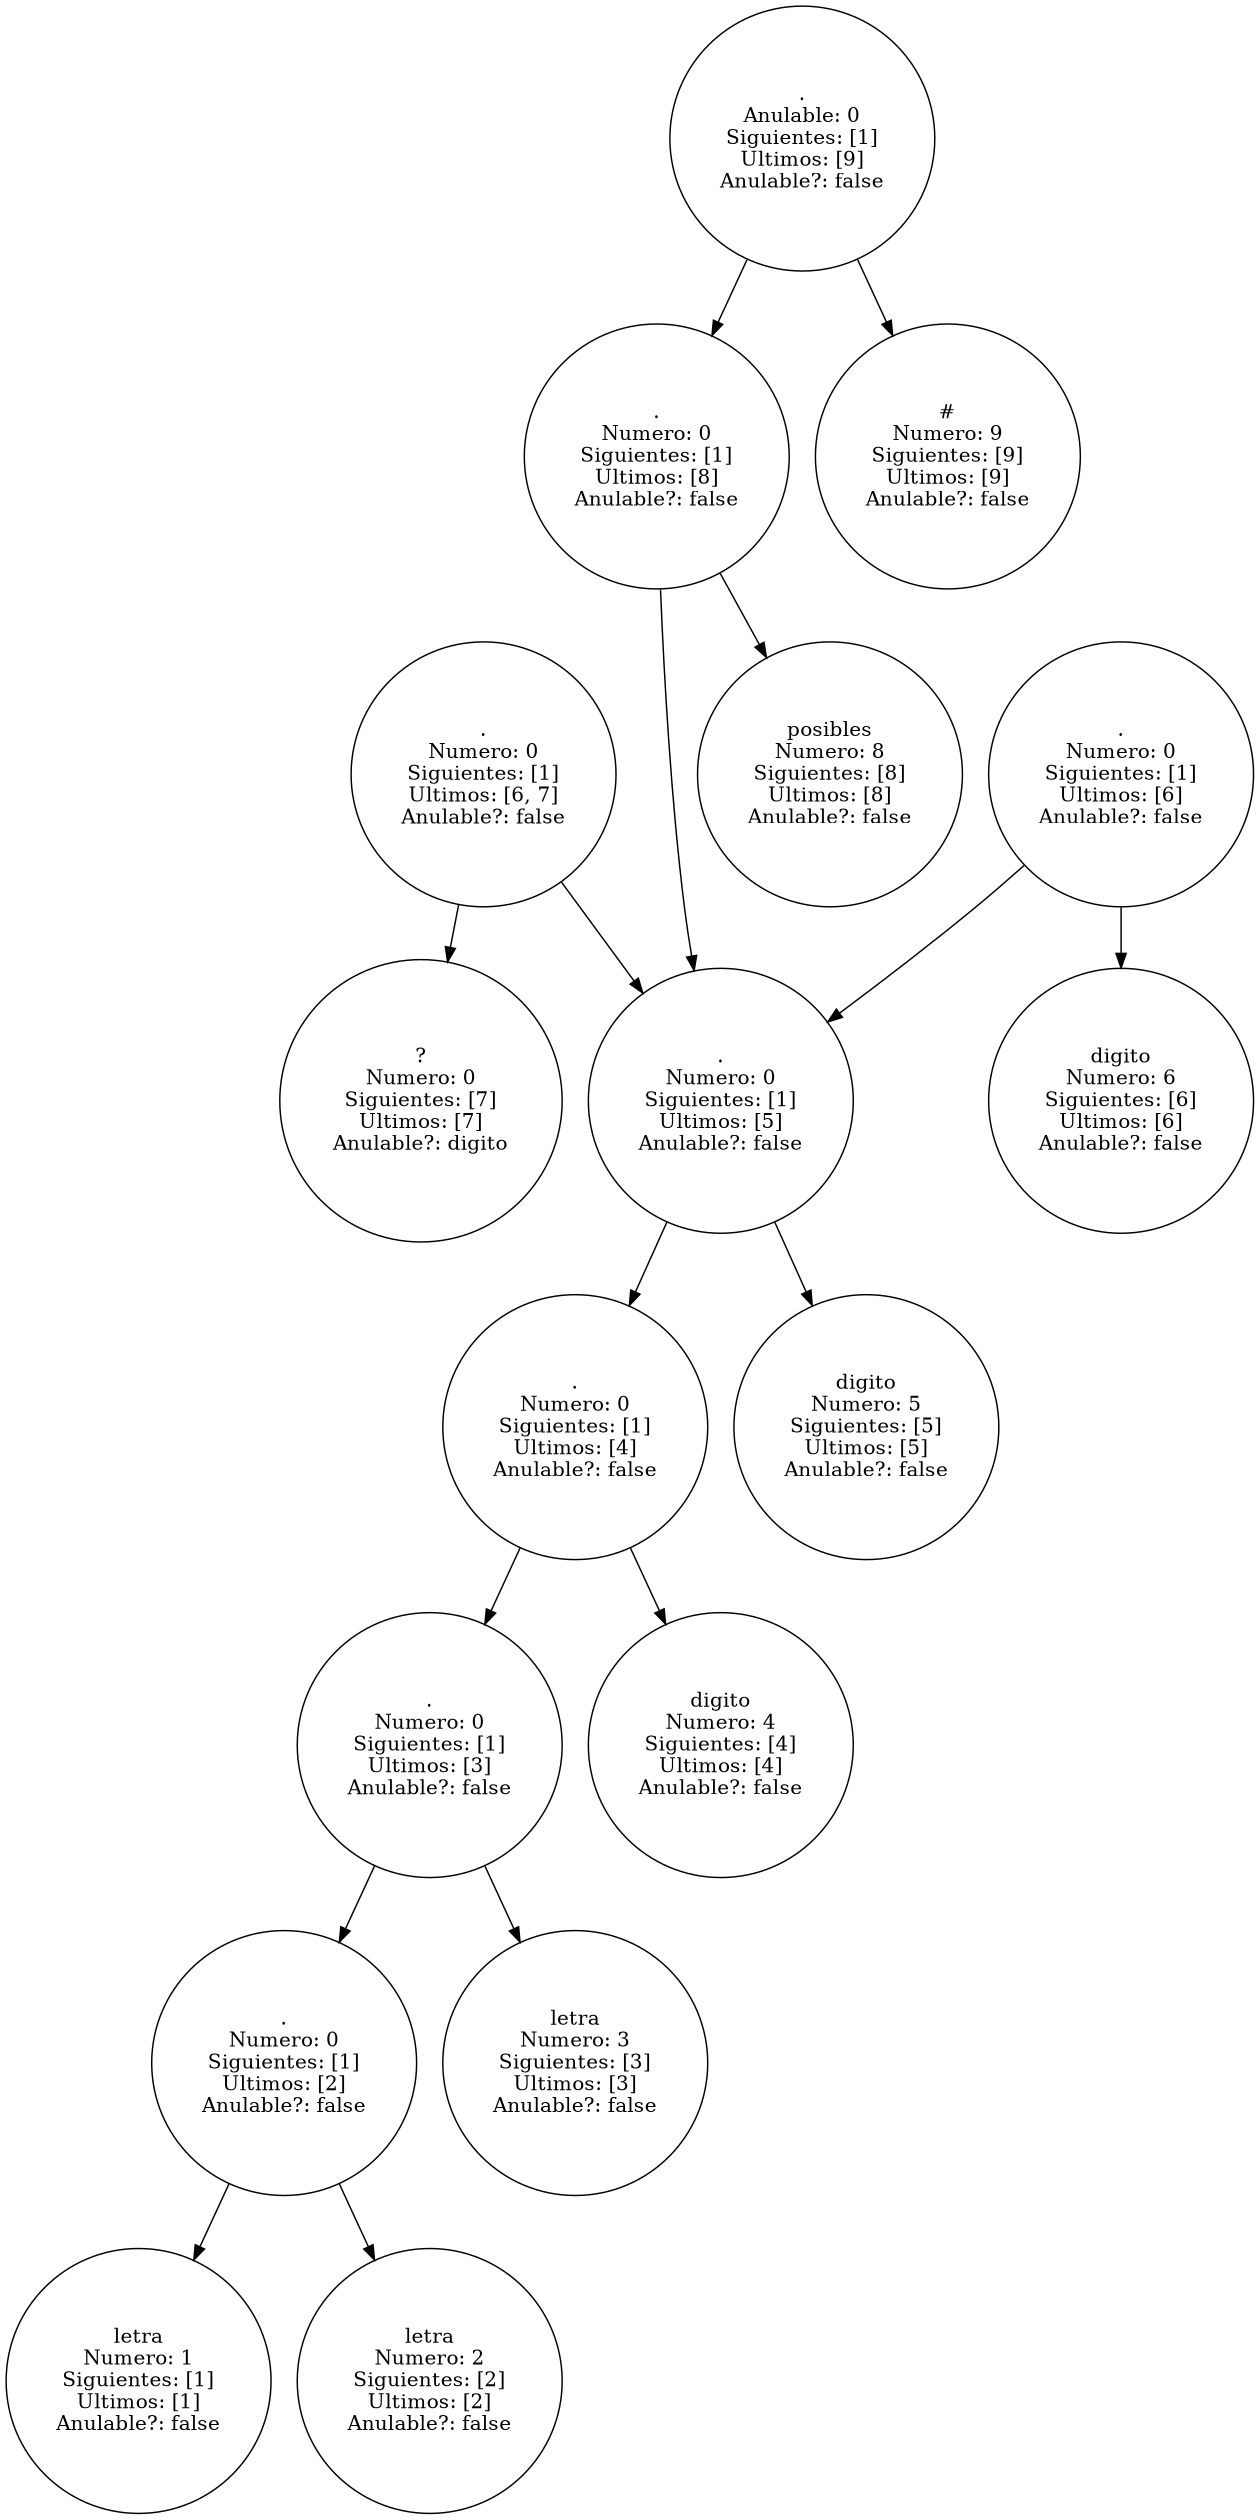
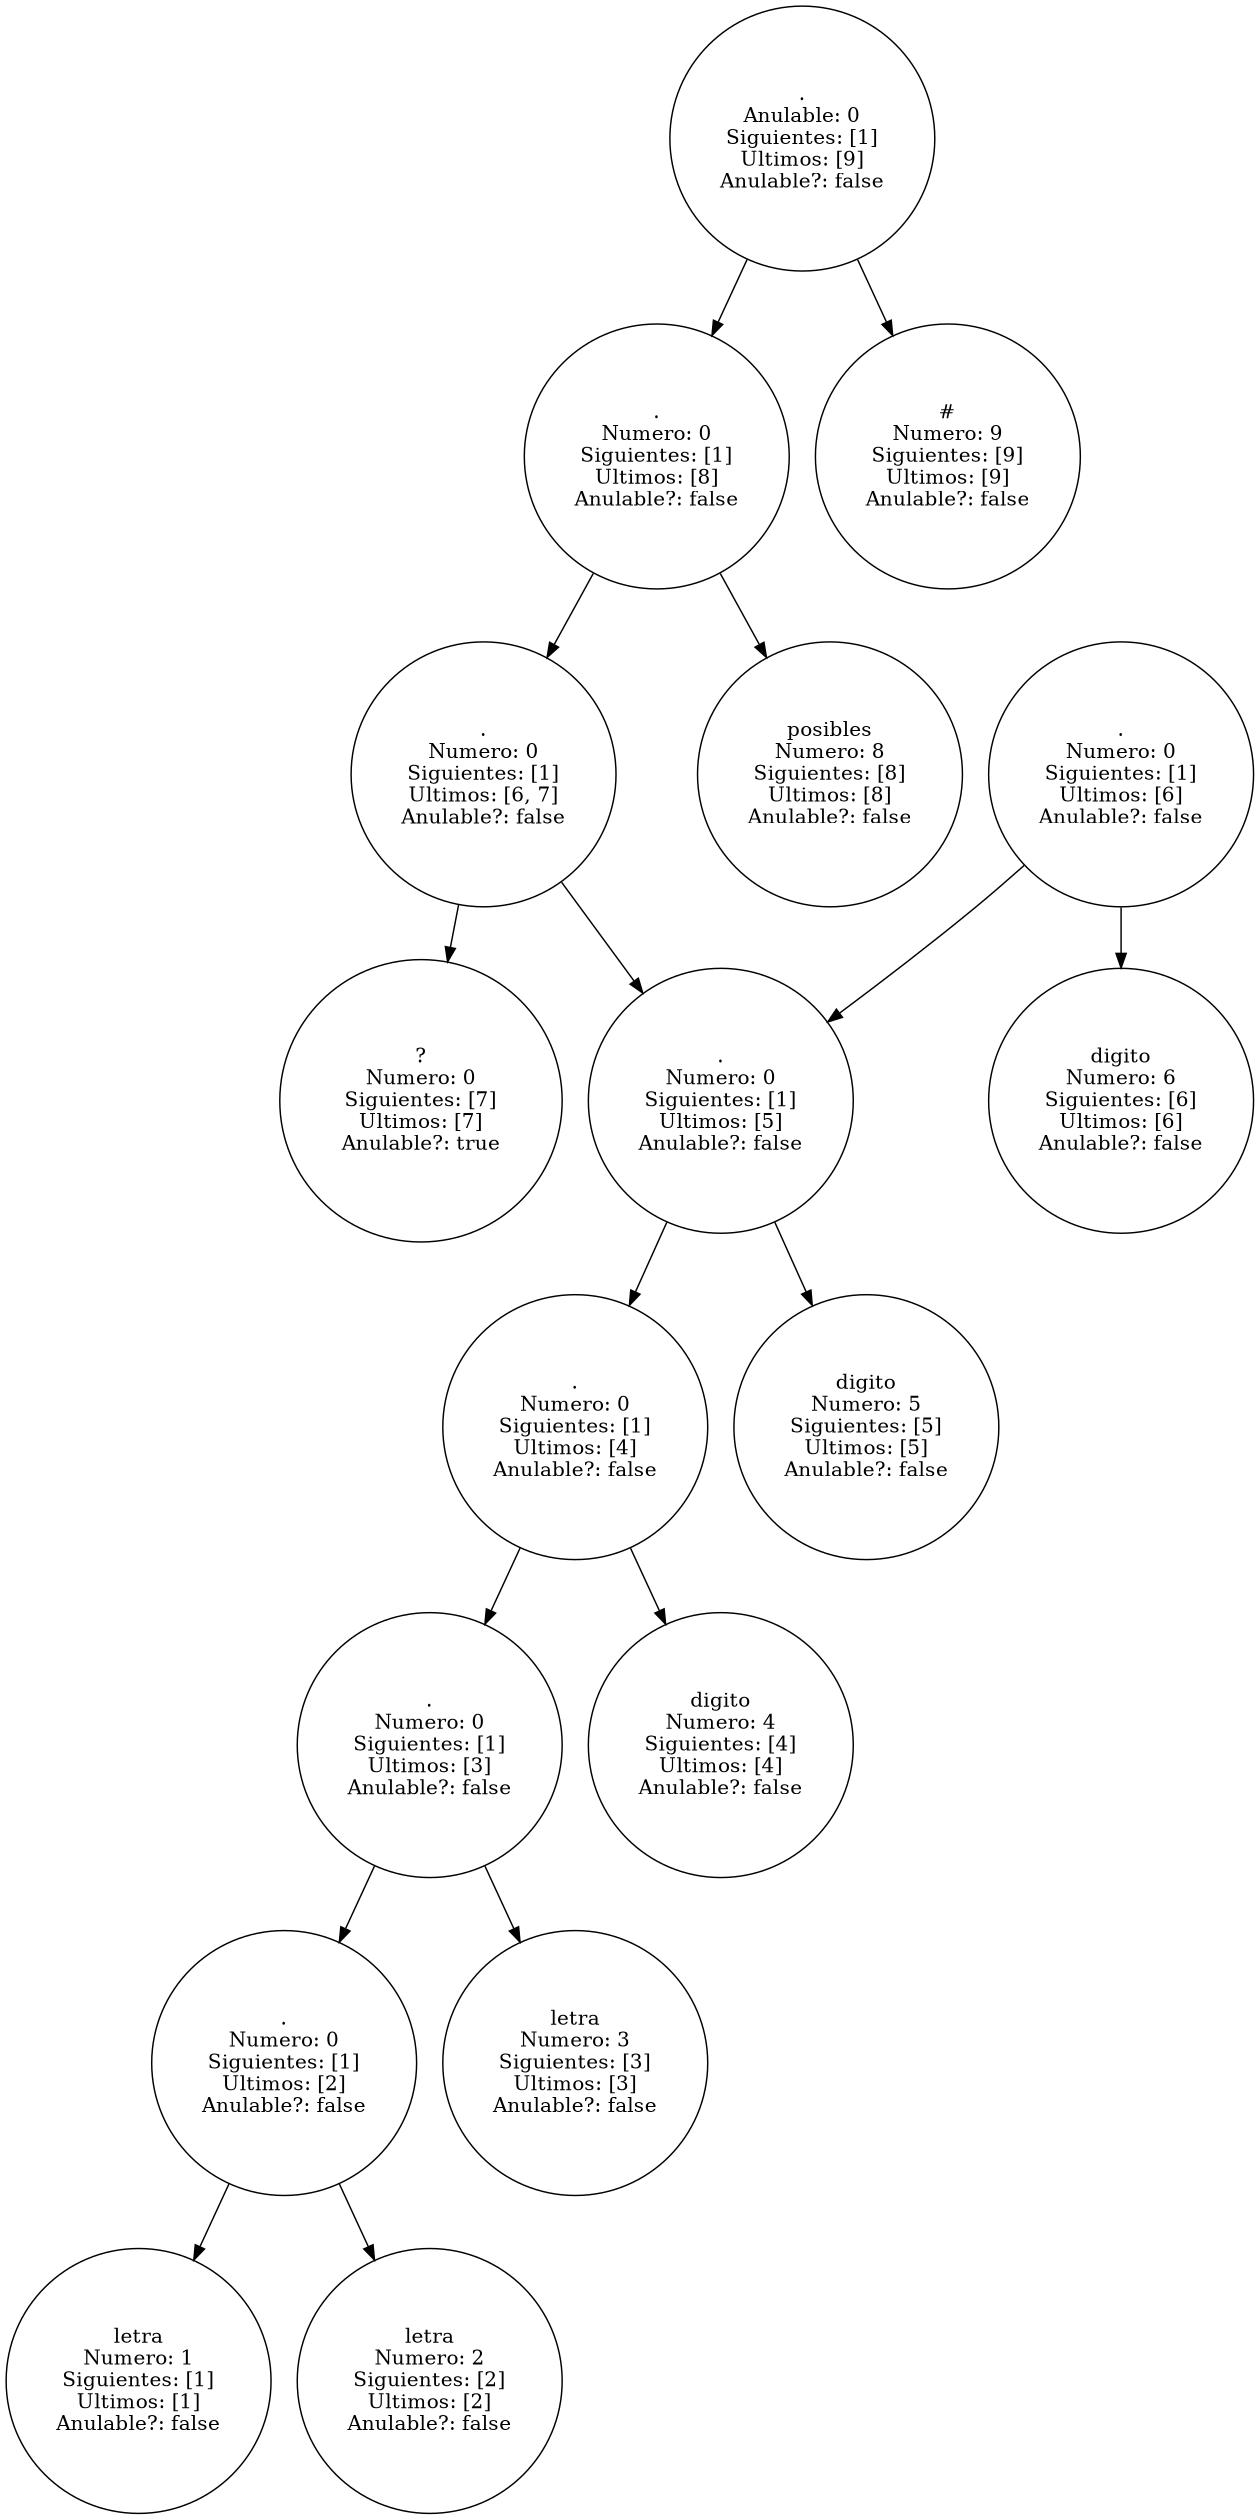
  digraph {
    node [shape=circle]
    n1 [label="letra\nNumero: 1\nSiguientes: [1]\nUltimos: [1]\nAnulable?: false"]
    n2 [label=".\nNumero: 0\nSiguientes: [1]\nUltimos: [2]\nAnulable?: false"]
    n3 [label="letra\nNumero: 2\nSiguientes: [2]\nUltimos: [2]\nAnulable?: false"]
    n4 [label=".\nNumero: 0\nSiguientes: [1]\nUltimos: [3]\nAnulable?: false"]
    n5 [label="letra\nNumero: 3\nSiguientes: [3]\nUltimos: [3]\nAnulable?: false"]
    n6 [label=".\nNumero: 0\nSiguientes: [1]\nUltimos: [4]\nAnulable?: false"]
    n7 [label="digito\nNumero: 4\nSiguientes: [4]\nUltimos: [4]\nAnulable?: false"]
    n8 [label=".\nNumero: 0\nSiguientes: [1]\nUltimos: [5]\nAnulable?: false"]
    n9 [label="digito\nNumero: 5\nSiguientes: [5]\nUltimos: [5]\nAnulable?: false"]
    n10 [label=".\nNumero: 0\nSiguientes: [1]\nUltimos: [6]\nAnulable?: false"]
    n11 [label="digito\nNumero: 6\nSiguientes: [6]\nUltimos: [6]\nAnulable?: false"]
    n12 [label=".\nNumero: 0\nSiguientes: [1]\nUltimos: [6, 7]\nAnulable?: false"]
-   n13 [label="?\nNumero: 0\nSiguientes: [7]\nUltimos: [7]\nAnulable?: digito"]
+   n13 [label="?\nNumero: 0\nSiguientes: [7]\nUltimos: [7]\nAnulable?: true"]
    n14 [label=".\nNumero: 0\nSiguientes: [1]\nUltimos: [8]\nAnulable?: false"]
    n15 [label="posibles\nNumero: 8\nSiguientes: [8]\nUltimos: [8]\nAnulable?: false"]
    n16 [label=".\nAnulable: 0\nSiguientes: [1]\nUltimos: [9]\nAnulable?: false"]
    n17 [label="#\nNumero: 9\nSiguientes: [9]\nUltimos: [9]\nAnulable?: false"]
    n2 -> n1
    n2 -> n3
    n4 -> n2
    n4 -> n5
    n6 -> n4
    n6 -> n7
    n8 -> n6
    n8 -> n9
    n10 -> n8
    n10 -> n11
    n12 -> n8
    n12 -> n13
-   n14 -> n8
+   n14 -> n12
    n14 -> n15
    n16 -> n14
    n16 -> n17
  }
